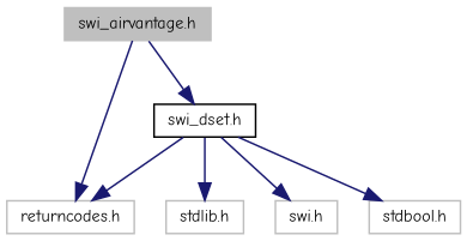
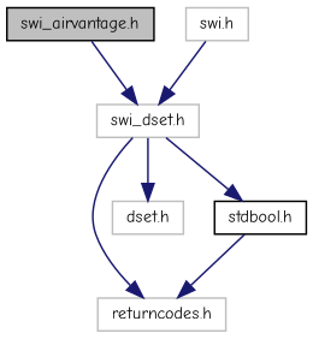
  digraph {
    fontname="Comic Neue"
    node [color=grey75 fontname="Comic Neue" fontsize=10 shape=record]
    edge [color=midnightblue fontname="Comic Neue" fontsize=10 labelfontname=FreeSans labelfontsize=10 style=solid]
-   n1 [fillcolor=grey75 fontcolor=black height=0.2 label="swi_airvantage.h" style=filled width=0.4]
+   n1 [color=black fillcolor=grey75 fontcolor=black height=0.2 label="swi_airvantage.h" style=filled width=0.4]
    n2 [height=0.2 label="returncodes.h" width=0.4]
-   n3 [color=black height=0.2 label="swi_dset.h" width=0.4]
-   n4 [height=0.2 label="stdlib.h" width=0.4]
+   n3 [height=0.2 label="swi_dset.h" width=0.4]
+   n4 [height=0.2 label="dset.h" width=0.4]
    n5 [height=0.2 label="swi.h" width=0.4]
-   n6 [height=0.2 label="stdbool.h" width=0.4]
-   n1 -> n2
+   n6 [color=black height=0.2 label="stdbool.h" width=0.4]
+   n6 -> n2
    n1 -> n3
    n3 -> n2
    n3 -> n4
-   n3 -> n5
+   n5 -> n3
    n3 -> n6
  }
